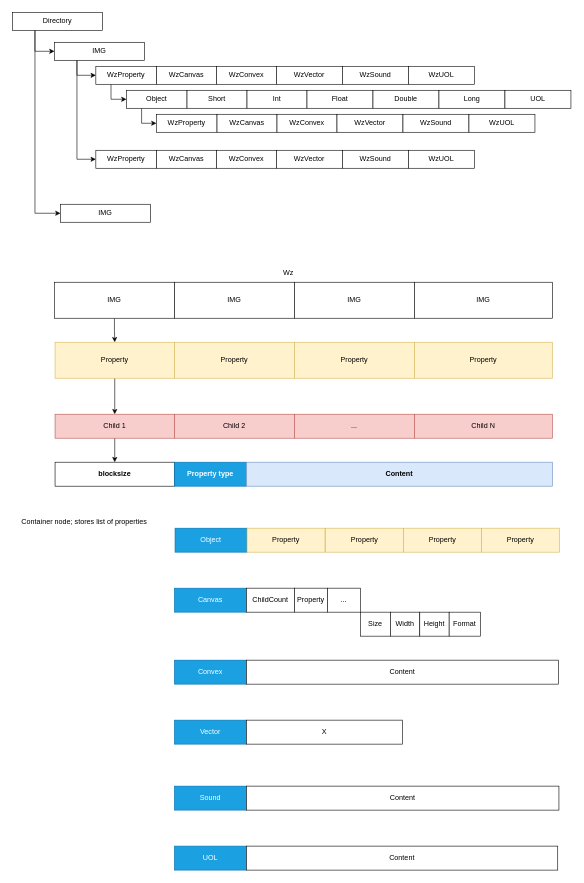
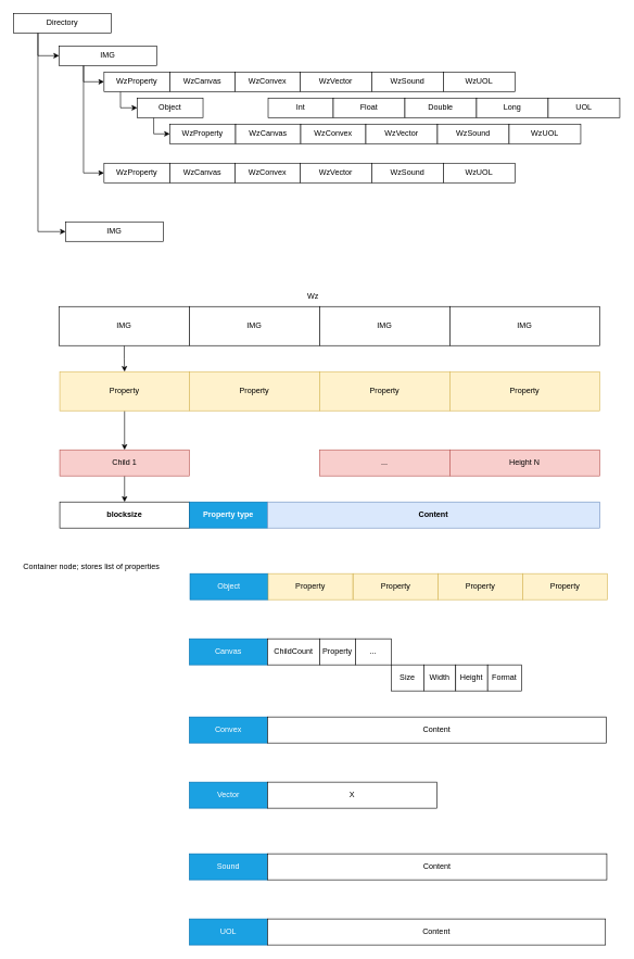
  <mxCell id="0" />
  <mxCell id="1" parent="0" />
  <mxCell id="2" style="edgeStyle=orthogonalEdgeStyle;html=1;exitX=0.25;exitY=1;exitDx=0;exitDy=0;entryX=0;entryY=0.5;entryDx=0;entryDy=0;rounded=0;" edge="1" parent="1" source="4" target="7"><mxGeometry relative="1" as="geometry" /></mxCell>
  <mxCell id="3" style="edgeStyle=orthogonalEdgeStyle;rounded=0;html=1;exitX=0.25;exitY=1;exitDx=0;exitDy=0;entryX=0;entryY=0.5;entryDx=0;entryDy=0;" edge="1" parent="1" source="4" target="29"><mxGeometry relative="1" as="geometry" /></mxCell>
  <mxCell id="4" value="Directory" style="rounded=0;whiteSpace=wrap;html=1;" parent="1" vertex="1"><mxGeometry x="20" y="20" width="150" height="30" as="geometry" /></mxCell>
  <mxCell id="5" style="edgeStyle=orthogonalEdgeStyle;rounded=0;html=1;exitX=0.25;exitY=1;exitDx=0;exitDy=0;entryX=0;entryY=0.5;entryDx=0;entryDy=0;" edge="1" parent="1" source="7" target="9"><mxGeometry relative="1" as="geometry" /></mxCell>
  <mxCell id="6" style="edgeStyle=orthogonalEdgeStyle;rounded=0;html=1;exitX=0.25;exitY=1;exitDx=0;exitDy=0;entryX=0;entryY=0.5;entryDx=0;entryDy=0;" edge="1" parent="1" source="7" target="30"><mxGeometry relative="1" as="geometry" /></mxCell>
  <mxCell id="7" value="IMG" style="rounded=0;whiteSpace=wrap;html=1;" parent="1" vertex="1"><mxGeometry x="90" y="70" width="150" height="30" as="geometry" /></mxCell>
  <mxCell id="8" style="edgeStyle=orthogonalEdgeStyle;rounded=0;html=1;exitX=0.25;exitY=1;exitDx=0;exitDy=0;entryX=0;entryY=0.5;entryDx=0;entryDy=0;" edge="1" parent="1" source="9" target="16"><mxGeometry relative="1" as="geometry" /></mxCell>
  <mxCell id="9" value="WzProperty" style="rounded=0;whiteSpace=wrap;html=1;" parent="1" vertex="1"><mxGeometry x="159" y="110" width="101" height="30" as="geometry" /></mxCell>
  <mxCell id="10" value="WzCanvas" style="rounded=0;whiteSpace=wrap;html=1;" parent="1" vertex="1"><mxGeometry x="260" y="110" width="100" height="30" as="geometry" /></mxCell>
  <mxCell id="11" value="WzConvex" style="rounded=0;whiteSpace=wrap;html=1;" vertex="1" parent="1"><mxGeometry x="360" y="110" width="100" height="30" as="geometry" /></mxCell>
  <mxCell id="12" value="WzVector" style="rounded=0;whiteSpace=wrap;html=1;" vertex="1" parent="1"><mxGeometry x="460" y="110" width="110" height="30" as="geometry" /></mxCell>
  <mxCell id="13" value="WzSound" style="rounded=0;whiteSpace=wrap;html=1;" vertex="1" parent="1"><mxGeometry x="570" y="110" width="110" height="30" as="geometry" /></mxCell>
  <mxCell id="14" value="WzUOL" style="rounded=0;whiteSpace=wrap;html=1;" vertex="1" parent="1"><mxGeometry x="680" y="110" width="110" height="30" as="geometry" /></mxCell>
  <mxCell id="15" style="edgeStyle=orthogonalEdgeStyle;rounded=0;html=1;exitX=0.25;exitY=1;exitDx=0;exitDy=0;entryX=0;entryY=0.5;entryDx=0;entryDy=0;" edge="1" parent="1" source="16" target="23"><mxGeometry relative="1" as="geometry" /></mxCell>
  <mxCell id="16" value="Object" style="rounded=0;whiteSpace=wrap;html=1;" vertex="1" parent="1"><mxGeometry x="210" y="150" width="101" height="30" as="geometry" /></mxCell>
- <mxCell id="17" value="Short" style="rounded=0;whiteSpace=wrap;html=1;" vertex="1" parent="1"><mxGeometry x="311" y="150" width="100" height="30" as="geometry" /></mxCell>
  <mxCell id="18" value="Int" style="rounded=0;whiteSpace=wrap;html=1;" vertex="1" parent="1"><mxGeometry x="411" y="150" width="100" height="30" as="geometry" /></mxCell>
  <mxCell id="19" value="Float" style="rounded=0;whiteSpace=wrap;html=1;" vertex="1" parent="1"><mxGeometry x="511" y="150" width="110" height="30" as="geometry" /></mxCell>
  <mxCell id="20" value="Double" style="rounded=0;whiteSpace=wrap;html=1;" vertex="1" parent="1"><mxGeometry x="621" y="150" width="110" height="30" as="geometry" /></mxCell>
  <mxCell id="21" value="Long&lt;span style=&quot;color: rgba(0, 0, 0, 0); font-family: monospace; font-size: 0px; text-align: start;&quot;&gt;%3CmxGraphModel%3E%3Croot%3E%3CmxCell%20id%3D%220%22%2F%3E%3CmxCell%20id%3D%221%22%20parent%3D%220%22%2F%3E%3CmxCell%20id%3D%222%22%20value%3D%22WzCanvas%22%20style%3D%22rounded%3D0%3BwhiteSpace%3Dwrap%3Bhtml%3D1%3B%22%20vertex%3D%221%22%20parent%3D%221%22%3E%3CmxGeometry%20x%3D%22290%22%20y%3D%22150%22%20width%3D%22100%22%20height%3D%2230%22%20as%3D%22geometry%22%2F%3E%3C%2FmxCell%3E%3CmxCell%20id%3D%223%22%20value%3D%22WzConvex%22%20style%3D%22rounded%3D0%3BwhiteSpace%3Dwrap%3Bhtml%3D1%3B%22%20vertex%3D%221%22%20parent%3D%221%22%3E%3CmxGeometry%20x%3D%22390%22%20y%3D%22150%22%20width%3D%22100%22%20height%3D%2230%22%20as%3D%22geometry%22%2F%3E%3C%2FmxCell%3E%3CmxCell%20id%3D%224%22%20value%3D%22WzVector%22%20style%3D%22rounded%3D0%3BwhiteSpace%3Dwrap%3Bhtml%3D1%3B%22%20vertex%3D%221%22%20parent%3D%221%22%3E%3CmxGeometry%20x%3D%22490%22%20y%3D%22150%22%20width%3D%22110%22%20height%3D%2230%22%20as%3D%22geometry%22%2F%3E%3C%2FmxCell%3E%3CmxCell%20id%3D%225%22%20value%3D%22WzSound%22%20style%3D%22rounded%3D0%3BwhiteSpace%3Dwrap%3Bhtml%3D1%3B%22%20vertex%3D%221%22%20parent%3D%221%22%3E%3CmxGeometry%20x%3D%22600%22%20y%3D%22150%22%20width%3D%22110%22%20height%3D%2230%22%20as%3D%22geometry%22%2F%3E%3C%2FmxCell%3E%3CmxCell%20id%3D%226%22%20value%3D%22WzUOL%22%20style%3D%22rounded%3D0%3BwhiteSpace%3Dwrap%3Bhtml%3D1%3B%22%20vertex%3D%221%22%20parent%3D%221%22%3E%3CmxGeometry%20x%3D%22710%22%20y%3D%22150%22%20width%3D%22110%22%20height%3D%2230%22%20as%3D%22geometry%22%2F%3E%3C%2FmxCell%3E%3C%2Froot%3E%3C%2FmxGraphModel%3E&lt;/span&gt;&lt;span style=&quot;color: rgba(0, 0, 0, 0); font-family: monospace; font-size: 0px; text-align: start;&quot;&gt;%3CmxGraphModel%3E%3Croot%3E%3CmxCell%20id%3D%220%22%2F%3E%3CmxCell%20id%3D%221%22%20parent%3D%220%22%2F%3E%3CmxCell%20id%3D%222%22%20value%3D%22WzCanvas%22%20style%3D%22rounded%3D0%3BwhiteSpace%3Dwrap%3Bhtml%3D1%3B%22%20vertex%3D%221%22%20parent%3D%221%22%3E%3CmxGeometry%20x%3D%22290%22%20y%3D%22150%22%20width%3D%22100%22%20height%3D%2230%22%20as%3D%22geometry%22%2F%3E%3C%2FmxCell%3E%3CmxCell%20id%3D%223%22%20value%3D%22WzConvex%22%20style%3D%22rounded%3D0%3BwhiteSpace%3Dwrap%3Bhtml%3D1%3B%22%20vertex%3D%221%22%20parent%3D%221%22%3E%3CmxGeometry%20x%3D%22390%22%20y%3D%22150%22%20width%3D%22100%22%20height%3D%2230%22%20as%3D%22geometry%22%2F%3E%3C%2FmxCell%3E%3CmxCell%20id%3D%224%22%20value%3D%22WzVector%22%20style%3D%22rounded%3D0%3BwhiteSpace%3Dwrap%3Bhtml%3D1%3B%22%20vertex%3D%221%22%20parent%3D%221%22%3E%3CmxGeometry%20x%3D%22490%22%20y%3D%22150%22%20width%3D%22110%22%20height%3D%2230%22%20as%3D%22geometry%22%2F%3E%3C%2FmxCell%3E%3CmxCell%20id%3D%225%22%20value%3D%22WzSound%22%20style%3D%22rounded%3D0%3BwhiteSpace%3Dwrap%3Bhtml%3D1%3B%22%20vertex%3D%221%22%20parent%3D%221%22%3E%3CmxGeometry%20x%3D%22600%22%20y%3D%22150%22%20width%3D%22110%22%20height%3D%2230%22%20as%3D%22geometry%22%2F%3E%3C%2FmxCell%3E%3CmxCell%20id%3D%226%22%20value%3D%22WzUOL%22%20style%3D%22rounded%3D0%3BwhiteSpace%3Dwrap%3Bhtml%3D1%3B%22%20vertex%3D%221%22%20parent%3D%221%22%3E%3CmxGeometry%20x%3D%22710%22%20y%3D%22150%22%20width%3D%22110%22%20height%3D%2230%22%20as%3D%22geometry%22%2F%3E%3C%2FmxCell%3E%3C%2Froot%3E%3C%2FmxGraphModel%3E&lt;/span&gt;" style="rounded=0;whiteSpace=wrap;html=1;" vertex="1" parent="1"><mxGeometry x="731" y="150" width="110" height="30" as="geometry" /></mxCell>
  <mxCell id="22" value="UOL" style="rounded=0;whiteSpace=wrap;html=1;" vertex="1" parent="1"><mxGeometry x="841" y="150" width="110" height="30" as="geometry" /></mxCell>
  <mxCell id="23" value="WzProperty" style="rounded=0;whiteSpace=wrap;html=1;" vertex="1" parent="1"><mxGeometry x="260" y="190" width="101" height="30" as="geometry" /></mxCell>
  <mxCell id="24" value="WzCanvas" style="rounded=0;whiteSpace=wrap;html=1;" vertex="1" parent="1"><mxGeometry x="361" y="190" width="100" height="30" as="geometry" /></mxCell>
  <mxCell id="25" value="WzConvex" style="rounded=0;whiteSpace=wrap;html=1;" vertex="1" parent="1"><mxGeometry x="461" y="190" width="100" height="30" as="geometry" /></mxCell>
  <mxCell id="26" value="WzVector" style="rounded=0;whiteSpace=wrap;html=1;" vertex="1" parent="1"><mxGeometry x="561" y="190" width="110" height="30" as="geometry" /></mxCell>
  <mxCell id="27" value="WzSound" style="rounded=0;whiteSpace=wrap;html=1;" vertex="1" parent="1"><mxGeometry x="671" y="190" width="110" height="30" as="geometry" /></mxCell>
  <mxCell id="28" value="WzUOL" style="rounded=0;whiteSpace=wrap;html=1;" vertex="1" parent="1"><mxGeometry x="781" y="190" width="110" height="30" as="geometry" /></mxCell>
  <mxCell id="29" value="IMG" style="rounded=0;whiteSpace=wrap;html=1;" vertex="1" parent="1"><mxGeometry x="100" y="340" width="150" height="30" as="geometry" /></mxCell>
  <mxCell id="30" value="WzProperty" style="rounded=0;whiteSpace=wrap;html=1;" vertex="1" parent="1"><mxGeometry x="159" y="250" width="101" height="30" as="geometry" /></mxCell>
  <mxCell id="31" value="WzCanvas" style="rounded=0;whiteSpace=wrap;html=1;" vertex="1" parent="1"><mxGeometry x="260" y="250" width="100" height="30" as="geometry" /></mxCell>
  <mxCell id="32" value="WzConvex" style="rounded=0;whiteSpace=wrap;html=1;" vertex="1" parent="1"><mxGeometry x="360" y="250" width="100" height="30" as="geometry" /></mxCell>
  <mxCell id="33" value="WzVector" style="rounded=0;whiteSpace=wrap;html=1;" vertex="1" parent="1"><mxGeometry x="460" y="250" width="110" height="30" as="geometry" /></mxCell>
  <mxCell id="34" value="WzSound" style="rounded=0;whiteSpace=wrap;html=1;" vertex="1" parent="1"><mxGeometry x="570" y="250" width="110" height="30" as="geometry" /></mxCell>
  <mxCell id="35" value="WzUOL" style="rounded=0;whiteSpace=wrap;html=1;" vertex="1" parent="1"><mxGeometry x="680" y="250" width="110" height="30" as="geometry" /></mxCell>
  <mxCell id="36" style="edgeStyle=orthogonalEdgeStyle;rounded=0;html=1;exitX=0.5;exitY=1;exitDx=0;exitDy=0;entryX=0.5;entryY=0;entryDx=0;entryDy=0;" edge="1" parent="1" source="37" target="43"><mxGeometry relative="1" as="geometry" /></mxCell>
  <mxCell id="37" value="IMG" style="rounded=0;whiteSpace=wrap;html=1;" vertex="1" parent="1"><mxGeometry x="90" y="470" width="200" height="60" as="geometry" /></mxCell>
  <mxCell id="38" value="IMG" style="rounded=0;whiteSpace=wrap;html=1;" vertex="1" parent="1"><mxGeometry x="290" y="470" width="200" height="60" as="geometry" /></mxCell>
  <mxCell id="39" value="IMG" style="rounded=0;whiteSpace=wrap;html=1;" vertex="1" parent="1"><mxGeometry x="490" y="470" width="200" height="60" as="geometry" /></mxCell>
  <mxCell id="40" value="IMG" style="rounded=0;whiteSpace=wrap;html=1;" vertex="1" parent="1"><mxGeometry x="690" y="470" width="230" height="60" as="geometry" /></mxCell>
  <mxCell id="41" value="Wz" style="text;html=1;strokeColor=none;fillColor=none;align=center;verticalAlign=middle;whiteSpace=wrap;rounded=0;" vertex="1" parent="1"><mxGeometry x="450" y="440" width="60" height="30" as="geometry" /></mxCell>
  <mxCell id="42" style="edgeStyle=orthogonalEdgeStyle;rounded=0;html=1;exitX=0.5;exitY=1;exitDx=0;exitDy=0;entryX=0.5;entryY=0;entryDx=0;entryDy=0;" edge="1" parent="1" source="43" target="48"><mxGeometry relative="1" as="geometry" /></mxCell>
  <mxCell id="43" value="Property" style="rounded=0;whiteSpace=wrap;html=1;fillColor=#fff2cc;strokeColor=#d6b656;fontColor=#000000;" vertex="1" parent="1"><mxGeometry x="91" y="570" width="199" height="60" as="geometry" /></mxCell>
  <mxCell id="44" value="Property" style="rounded=0;whiteSpace=wrap;html=1;fillColor=#fff2cc;strokeColor=#d6b656;fontColor=#000000;" vertex="1" parent="1"><mxGeometry x="290" y="570" width="200" height="60" as="geometry" /></mxCell>
  <mxCell id="45" value="Property" style="rounded=0;whiteSpace=wrap;html=1;fillColor=#fff2cc;strokeColor=#d6b656;fontColor=#000000;" vertex="1" parent="1"><mxGeometry x="490" y="570" width="200" height="60" as="geometry" /></mxCell>
  <mxCell id="46" value="Property" style="rounded=0;whiteSpace=wrap;html=1;fillColor=#fff2cc;strokeColor=#d6b656;fontColor=#000000;" vertex="1" parent="1"><mxGeometry x="690" y="570" width="230" height="60" as="geometry" /></mxCell>
  <mxCell id="47" style="edgeStyle=orthogonalEdgeStyle;rounded=0;html=1;exitX=0.5;exitY=1;exitDx=0;exitDy=0;entryX=0.5;entryY=0;entryDx=0;entryDy=0;" edge="1" parent="1" source="48" target="52"><mxGeometry relative="1" as="geometry" /></mxCell>
  <mxCell id="48" value="Child 1" style="rounded=0;whiteSpace=wrap;html=1;fillColor=#f8cecc;strokeColor=#b85450;fontColor=#000000;" vertex="1" parent="1"><mxGeometry x="91" y="690" width="199" height="40" as="geometry" /></mxCell>
- <mxCell id="49" value="Child 2" style="rounded=0;whiteSpace=wrap;html=1;fillColor=#f8cecc;strokeColor=#b85450;fontColor=#000000;" vertex="1" parent="1"><mxGeometry x="290" y="690" width="200" height="40" as="geometry" /></mxCell>
  <mxCell id="50" value="..." style="rounded=0;whiteSpace=wrap;html=1;fillColor=#f8cecc;strokeColor=#b85450;fontColor=#000000;" vertex="1" parent="1"><mxGeometry x="490" y="690" width="200" height="40" as="geometry" /></mxCell>
- <mxCell id="51" value="Child N" style="rounded=0;whiteSpace=wrap;html=1;fillColor=#f8cecc;strokeColor=#b85450;fontColor=#000000;" vertex="1" parent="1"><mxGeometry x="690" y="690" width="230" height="40" as="geometry" /></mxCell>
+ <mxCell id="51" value="Height N" style="rounded=0;whiteSpace=wrap;html=1;fillColor=#f8cecc;strokeColor=#b85450;fontColor=#000000;" vertex="1" parent="1"><mxGeometry x="690" y="690" width="230" height="40" as="geometry" /></mxCell>
  <mxCell id="52" value="blocksize" style="rounded=0;whiteSpace=wrap;html=1;fontStyle=1" vertex="1" parent="1"><mxGeometry x="91" y="770" width="199" height="40" as="geometry" /></mxCell>
  <mxCell id="53" value="Property type" style="rounded=0;whiteSpace=wrap;html=1;fillColor=#1ba1e2;fontColor=#ffffff;strokeColor=#006EAF;fontStyle=1" vertex="1" parent="1"><mxGeometry x="290" y="770" width="120" height="40" as="geometry" /></mxCell>
  <mxCell id="54" value="Content" style="rounded=0;whiteSpace=wrap;html=1;fillColor=#dae8fc;strokeColor=#6c8ebf;fontColor=#000000;fontStyle=1" vertex="1" parent="1"><mxGeometry x="410" y="770" width="510" height="40" as="geometry" /></mxCell>
  <mxCell id="55" value="Object" style="rounded=0;whiteSpace=wrap;html=1;fillColor=#1ba1e2;fontColor=#ffffff;strokeColor=#006EAF;" vertex="1" parent="1"><mxGeometry x="291" y="880" width="120" height="40" as="geometry" /></mxCell>
  <mxCell id="56" value="Canvas" style="rounded=0;whiteSpace=wrap;html=1;fillColor=#1ba1e2;fontColor=#ffffff;strokeColor=#006EAF;" vertex="1" parent="1"><mxGeometry x="290" y="980" width="120" height="40" as="geometry" /></mxCell>
  <mxCell id="57" value="ChildCount" style="rounded=0;whiteSpace=wrap;html=1;" vertex="1" parent="1"><mxGeometry x="410" y="980" width="80" height="40" as="geometry" /></mxCell>
  <mxCell id="58" value="Convex" style="rounded=0;whiteSpace=wrap;html=1;fillColor=#1ba1e2;fontColor=#ffffff;strokeColor=#006EAF;" vertex="1" parent="1"><mxGeometry x="290" y="1100" width="120" height="40" as="geometry" /></mxCell>
  <mxCell id="59" value="Content" style="rounded=0;whiteSpace=wrap;html=1;" vertex="1" parent="1"><mxGeometry x="410" y="1100" width="520" height="40" as="geometry" /></mxCell>
  <mxCell id="60" value="Vector" style="rounded=0;whiteSpace=wrap;html=1;fillColor=#1ba1e2;fontColor=#ffffff;strokeColor=#006EAF;" vertex="1" parent="1"><mxGeometry x="290" y="1200" width="120" height="40" as="geometry" /></mxCell>
  <mxCell id="61" value="Sound" style="rounded=0;whiteSpace=wrap;html=1;fillColor=#1ba1e2;fontColor=#ffffff;strokeColor=#006EAF;" vertex="1" parent="1"><mxGeometry x="290" y="1310" width="120" height="40" as="geometry" /></mxCell>
  <mxCell id="62" value="Content" style="rounded=0;whiteSpace=wrap;html=1;" vertex="1" parent="1"><mxGeometry x="410" y="1310" width="521" height="40" as="geometry" /></mxCell>
  <mxCell id="63" value="UOL" style="rounded=0;whiteSpace=wrap;html=1;fillColor=#1ba1e2;fontColor=#ffffff;strokeColor=#006EAF;" vertex="1" parent="1"><mxGeometry x="290" y="1410" width="120" height="40" as="geometry" /></mxCell>
  <mxCell id="64" value="Content" style="rounded=0;whiteSpace=wrap;html=1;" vertex="1" parent="1"><mxGeometry x="410" y="1410" width="519" height="40" as="geometry" /></mxCell>
  <mxCell id="65" value="Container node; stores list of properties" style="text;html=1;strokeColor=none;fillColor=none;align=center;verticalAlign=middle;whiteSpace=wrap;rounded=0;" vertex="1" parent="1"><mxGeometry x="20" y="855" width="240" height="30" as="geometry" /></mxCell>
  <mxCell id="66" value="Property" style="rounded=0;whiteSpace=wrap;html=1;fillColor=#fff2cc;strokeColor=#d6b656;fontColor=#000000;" vertex="1" parent="1"><mxGeometry x="411" y="880" width="130" height="40" as="geometry" /></mxCell>
  <mxCell id="67" value="Property" style="rounded=0;whiteSpace=wrap;html=1;fillColor=#fff2cc;strokeColor=#d6b656;fontColor=#000000;" vertex="1" parent="1"><mxGeometry x="542" y="880" width="130" height="40" as="geometry" /></mxCell>
  <mxCell id="68" value="Property" style="rounded=0;whiteSpace=wrap;html=1;fillColor=#fff2cc;strokeColor=#d6b656;fontColor=#000000;" vertex="1" parent="1"><mxGeometry x="672" y="880" width="130" height="40" as="geometry" /></mxCell>
  <mxCell id="69" value="Property" style="rounded=0;whiteSpace=wrap;html=1;fillColor=#fff2cc;strokeColor=#d6b656;fontColor=#000000;" vertex="1" parent="1"><mxGeometry x="802" y="880" width="130" height="40" as="geometry" /></mxCell>
  <mxCell id="70" value="Size" style="rounded=0;whiteSpace=wrap;html=1;" vertex="1" parent="1"><mxGeometry x="600" y="1020" width="50" height="40" as="geometry" /></mxCell>
  <mxCell id="71" value="Width" style="rounded=0;whiteSpace=wrap;html=1;" vertex="1" parent="1"><mxGeometry x="650" y="1020" width="49" height="40" as="geometry" /></mxCell>
  <mxCell id="72" value="Height" style="rounded=0;whiteSpace=wrap;html=1;" vertex="1" parent="1"><mxGeometry x="699" y="1020" width="49" height="40" as="geometry" /></mxCell>
  <mxCell id="73" value="Format" style="rounded=0;whiteSpace=wrap;html=1;" vertex="1" parent="1"><mxGeometry x="748" y="1020" width="52" height="40" as="geometry" /></mxCell>
  <mxCell id="74" value="X" style="rounded=0;whiteSpace=wrap;html=1;" vertex="1" parent="1"><mxGeometry x="410" y="1200" width="260" height="40" as="geometry" /></mxCell>
  <mxCell id="75" value="Property" style="rounded=0;whiteSpace=wrap;html=1;" vertex="1" parent="1"><mxGeometry x="490" y="980" width="55" height="40" as="geometry" /></mxCell>
  <mxCell id="76" value="..." style="rounded=0;whiteSpace=wrap;html=1;" vertex="1" parent="1"><mxGeometry x="545" y="980" width="55" height="40" as="geometry" /></mxCell>
